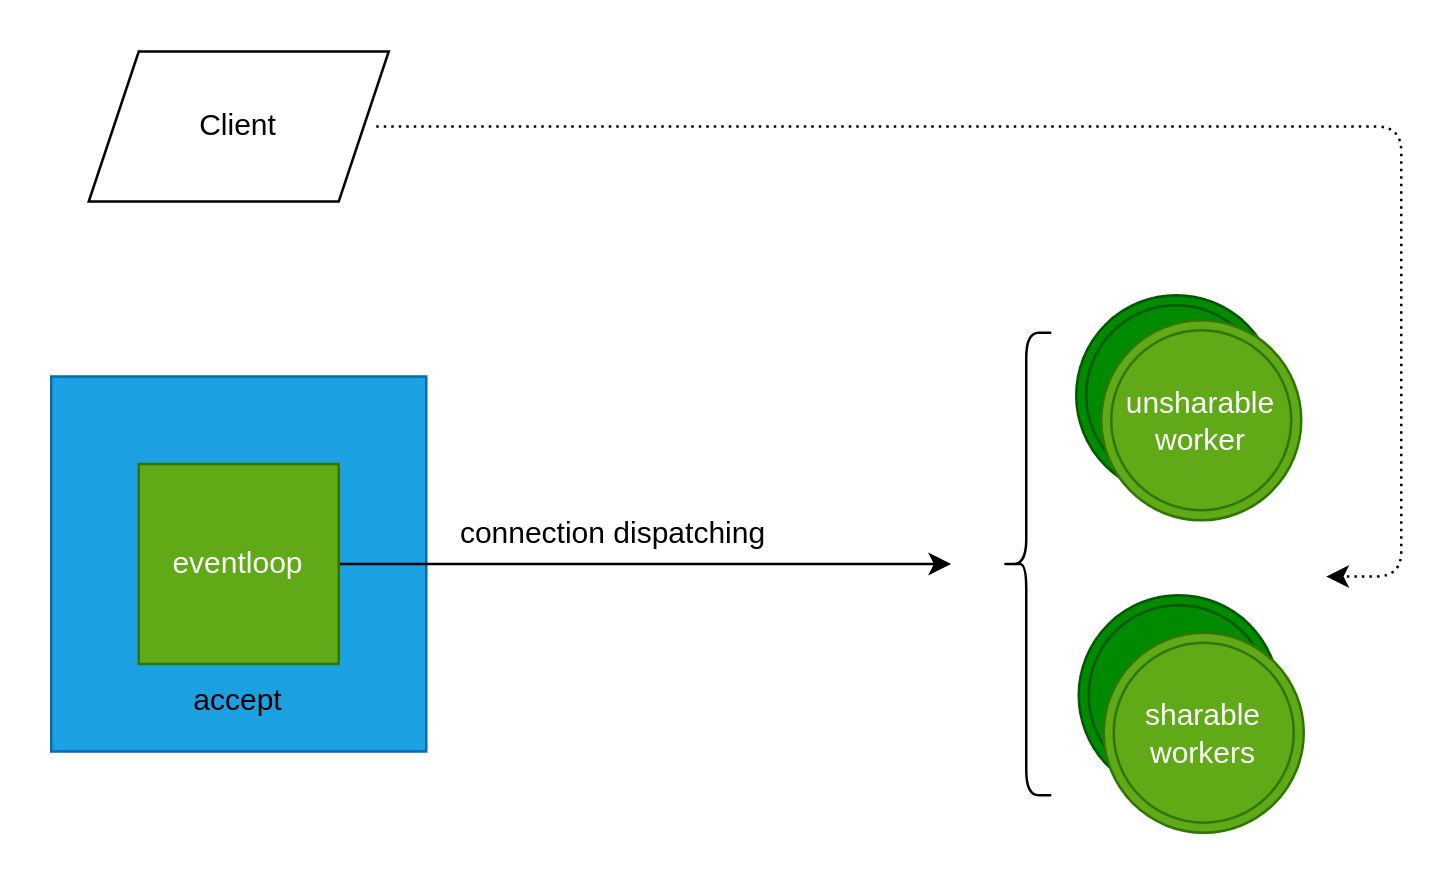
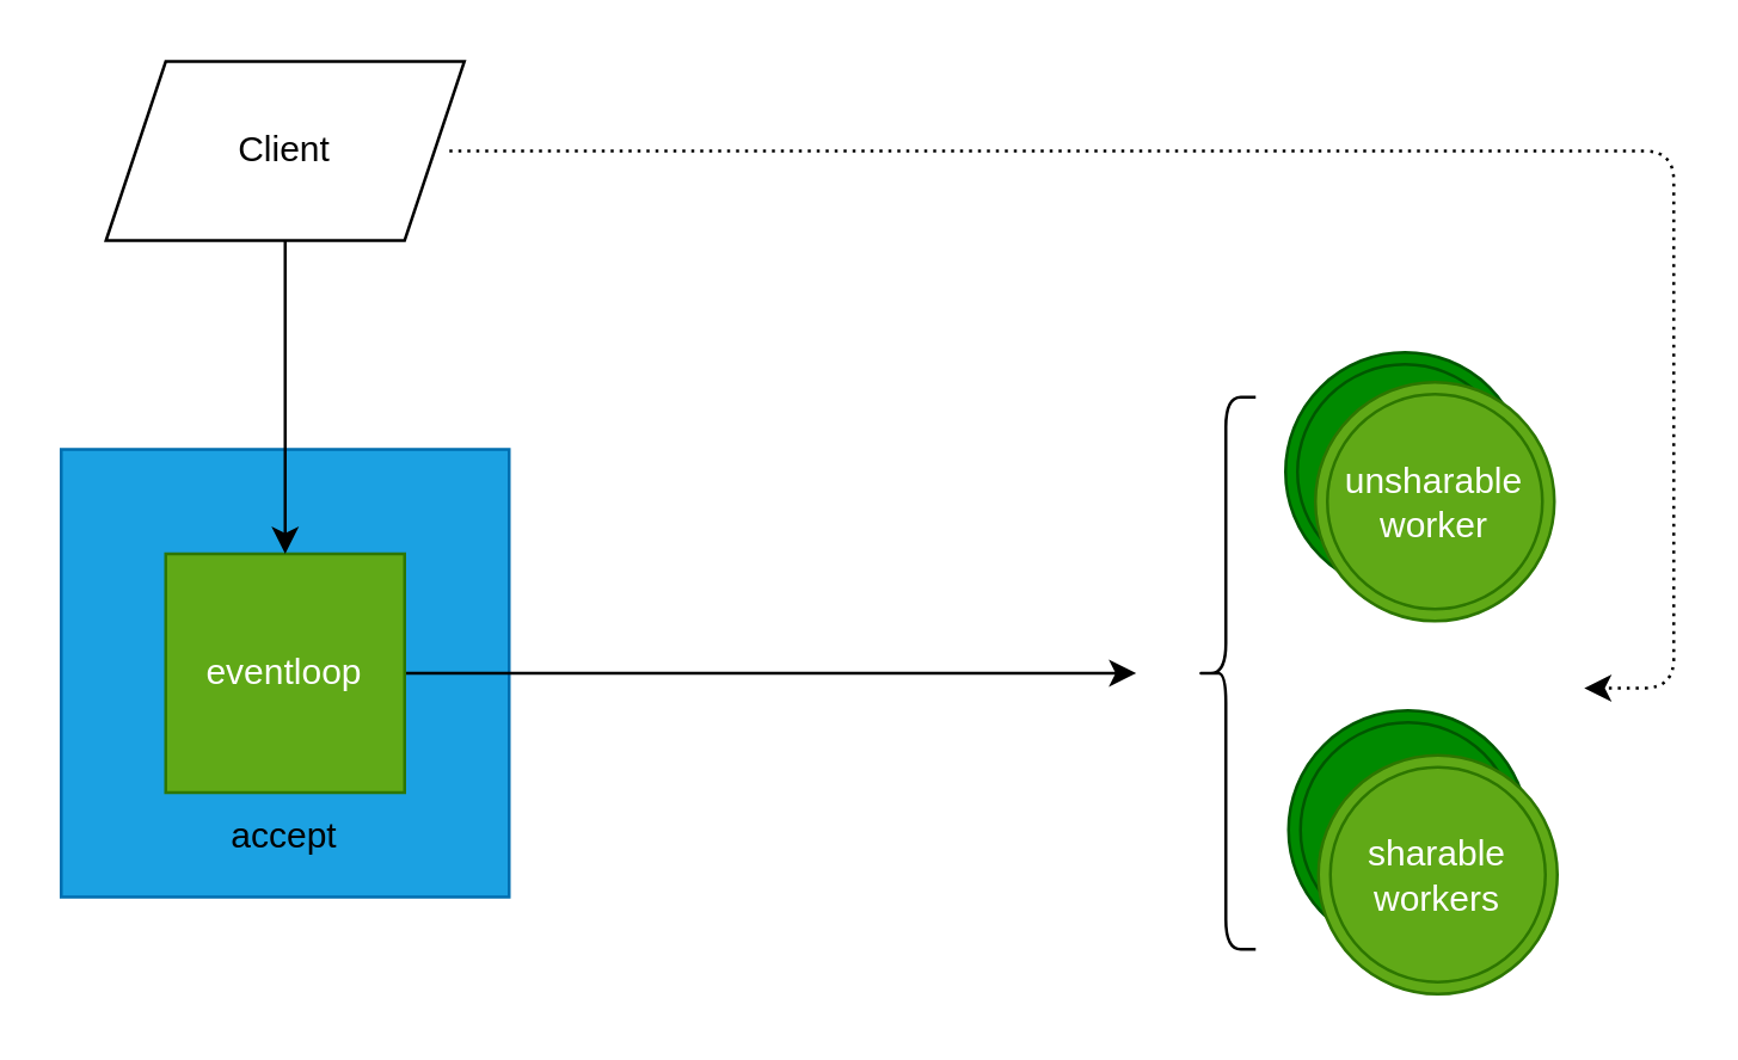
  <mxCell id="0" />
  <mxCell id="1" parent="0" />
  <mxCell id="2" value="" style="whiteSpace=wrap;html=1;aspect=fixed;fillColor=#1ba1e2;fontColor=#ffffff;strokeColor=#006EAF;" vertex="1" parent="1"><mxGeometry x="20" y="150" width="150" height="150" as="geometry" /></mxCell>
  <mxCell id="3" style="edgeStyle=none;html=1;exitX=1;exitY=0.5;exitDx=0;exitDy=0;" edge="1" parent="1" source="4"><mxGeometry relative="1" as="geometry"><mxPoint x="380" y="225" as="targetPoint" /></mxGeometry></mxCell>
  <mxCell id="4" value="eventloop" style="whiteSpace=wrap;html=1;aspect=fixed;fillColor=#60a917;fontColor=#ffffff;strokeColor=#2D7600;rounded=0;" vertex="1" parent="1"><mxGeometry x="55" y="185" width="80" height="80" as="geometry" /></mxCell>
+ <mxCell id="5" style="edgeStyle=none;html=1;entryX=0.5;entryY=0;entryDx=0;entryDy=0;" edge="1" parent="1" source="6" target="4"><mxGeometry relative="1" as="geometry" /></mxCell>
  <mxCell id="6" value="Client" style="shape=parallelogram;perimeter=parallelogramPerimeter;whiteSpace=wrap;html=1;fixedSize=1;" vertex="1" parent="1"><mxGeometry x="35" y="20" width="120" height="60" as="geometry" /></mxCell>
  <mxCell id="7" value="" style="ellipse;shape=doubleEllipse;whiteSpace=wrap;html=1;aspect=fixed;fillColor=#008a00;fontColor=#ffffff;strokeColor=#005700;" vertex="1" parent="1"><mxGeometry x="430" y="117.5" width="80" height="80" as="geometry" /></mxCell>
  <mxCell id="8" value="unsharable&lt;br&gt;worker" style="ellipse;shape=doubleEllipse;whiteSpace=wrap;html=1;aspect=fixed;fillColor=#60a917;fontColor=#ffffff;strokeColor=#2D7600;" vertex="1" parent="1"><mxGeometry x="440" y="127.5" width="80" height="80" as="geometry" /></mxCell>
  <mxCell id="9" value="" style="ellipse;shape=doubleEllipse;whiteSpace=wrap;html=1;aspect=fixed;fillColor=#008a00;fontColor=#ffffff;strokeColor=#005700;" vertex="1" parent="1"><mxGeometry x="431" y="237.5" width="80" height="80" as="geometry" /></mxCell>
  <mxCell id="10" value="sharable&lt;br&gt;workers" style="ellipse;shape=doubleEllipse;whiteSpace=wrap;html=1;aspect=fixed;fillColor=#60a917;fontColor=#ffffff;strokeColor=#2D7600;" vertex="1" parent="1"><mxGeometry x="441" y="252.5" width="80" height="80" as="geometry" /></mxCell>
  <mxCell id="11" value="" style="shape=curlyBracket;whiteSpace=wrap;html=1;rounded=1;size=0.5;" vertex="1" parent="1"><mxGeometry x="400" y="132.5" width="20" height="185" as="geometry" /></mxCell>
- <mxCell id="12" value="connection dispatching" style="text;html=1;strokeColor=none;fillColor=none;align=center;verticalAlign=middle;whiteSpace=wrap;rounded=0;" vertex="1" parent="1"><mxGeometry x="170" y="197.5" width="150" height="30" as="geometry" /></mxCell>
  <mxCell id="13" value="accept" style="text;html=1;strokeColor=none;fillColor=none;align=center;verticalAlign=middle;whiteSpace=wrap;rounded=0;" vertex="1" parent="1"><mxGeometry x="65" y="265" width="60" height="30" as="geometry" /></mxCell>
  <mxCell id="14" value="" style="edgeStyle=segmentEdgeStyle;endArrow=classic;html=1;dashed=1;dashPattern=1 2;" edge="1" parent="1"><mxGeometry width="50" height="50" relative="1" as="geometry"><mxPoint x="150" y="50" as="sourcePoint" /><mxPoint x="530" y="230" as="targetPoint" /><Array as="points"><mxPoint x="560" y="50" /><mxPoint x="560" y="230" /></Array></mxGeometry></mxCell>
